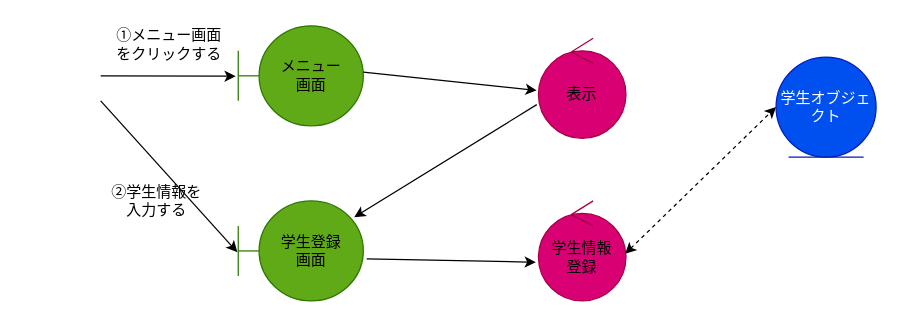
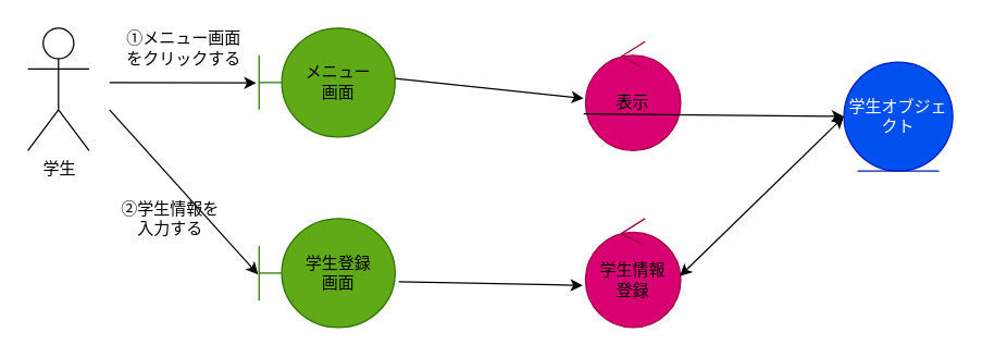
  <mxCell id="0" />
  <mxCell id="1" parent="0" />
  <mxCell id="2" value="&lt;font style=&quot;color: rgb(0, 0, 0);&quot;&gt;メニュー&lt;/font&gt;&lt;div&gt;&lt;font style=&quot;color: rgb(0, 0, 0);&quot;&gt;画面&lt;/font&gt;&lt;/div&gt;" style="shape=umlBoundary;whiteSpace=wrap;html=1;fillColor=#60a917;fontColor=#ffffff;strokeColor=#2D7600;" vertex="1" parent="1"><mxGeometry x="190" y="20" width="100" height="80" as="geometry" /></mxCell>
+ <mxCell id="3" value="学生" style="shape=umlActor;verticalLabelPosition=bottom;verticalAlign=top;html=1;" vertex="1" parent="1"><mxGeometry x="20" y="20" width="45" height="90" as="geometry" /></mxCell>
  <mxCell id="4" value="&lt;font style=&quot;color: rgb(0, 0, 0);&quot;&gt;学生登録&lt;/font&gt;&lt;div&gt;&lt;font style=&quot;color: rgb(0, 0, 0);&quot;&gt;画面&lt;/font&gt;&lt;/div&gt;" style="shape=umlBoundary;whiteSpace=wrap;html=1;fillColor=#60a917;fontColor=#ffffff;strokeColor=#2D7600;" vertex="1" parent="1"><mxGeometry x="190" y="160" width="100" height="80" as="geometry" /></mxCell>
  <mxCell id="5" value="" style="endArrow=classic;html=1;rounded=0;entryX=-0.02;entryY=0.504;entryDx=0;entryDy=0;entryPerimeter=0;" edge="1" parent="1" target="2"><mxGeometry width="50" height="50" relative="1" as="geometry"><mxPoint x="80" y="60" as="sourcePoint" /><mxPoint x="160" y="60" as="targetPoint" /></mxGeometry></mxCell>
  <mxCell id="6" value="" style="endArrow=classic;html=1;rounded=0;entryX=-0.007;entryY=0.513;entryDx=0;entryDy=0;entryPerimeter=0;" edge="1" parent="1" target="4"><mxGeometry width="50" height="50" relative="1" as="geometry"><mxPoint x="80" y="80" as="sourcePoint" /><mxPoint x="218" y="80" as="targetPoint" /></mxGeometry></mxCell>
  <mxCell id="7" value="&lt;font style=&quot;color: rgb(0, 0, 0);&quot;&gt;表示&lt;/font&gt;" style="ellipse;shape=umlControl;whiteSpace=wrap;html=1;fillColor=#d80073;fontColor=#ffffff;strokeColor=#A50040;" vertex="1" parent="1"><mxGeometry x="430" y="30" width="70" height="80" as="geometry" /></mxCell>
  <mxCell id="8" value="&lt;font style=&quot;color: rgb(0, 0, 0);&quot;&gt;学生情報&lt;/font&gt;&lt;div&gt;&lt;font style=&quot;color: rgb(0, 0, 0);&quot;&gt;登録&lt;/font&gt;&lt;/div&gt;" style="ellipse;shape=umlControl;whiteSpace=wrap;html=1;fillColor=#d80073;fontColor=#ffffff;strokeColor=#A50040;" vertex="1" parent="1"><mxGeometry x="430" y="160" width="70" height="80" as="geometry" /></mxCell>
  <mxCell id="9" value="" style="endArrow=classic;html=1;rounded=0;entryX=-0.019;entryY=0.521;entryDx=0;entryDy=0;entryPerimeter=0;exitX=1;exitY=0.463;exitDx=0;exitDy=0;exitPerimeter=0;" edge="1" parent="1" source="2" target="7"><mxGeometry width="50" height="50" relative="1" as="geometry"><mxPoint x="110" y="50" as="sourcePoint" /><mxPoint x="218" y="50" as="targetPoint" /></mxGeometry></mxCell>
- <mxCell id="10" value="" style="endArrow=classic;html=1;rounded=0;entryX=0.927;entryY=0.163;entryDx=0;entryDy=0;entryPerimeter=0;exitX=-0.019;exitY=0.663;exitDx=0;exitDy=0;exitPerimeter=0;" edge="1" parent="1" source="7" target="4"><mxGeometry width="50" height="50" relative="1" as="geometry"><mxPoint x="420" y="80" as="sourcePoint" /><mxPoint x="559" y="85" as="targetPoint" /></mxGeometry></mxCell>
+ <mxCell id="10" value="" style="endArrow=classic;html=1;rounded=0;exitX=-0.019;exitY=0.663;exitDx=0;exitDy=0;exitPerimeter=0;" edge="1" parent="1" source="7" target="12"><mxGeometry width="50" height="50" relative="1" as="geometry"><mxPoint x="420" y="80" as="sourcePoint" /><mxPoint x="559" y="85" as="targetPoint" /></mxGeometry></mxCell>
  <mxCell id="11" value="" style="endArrow=classic;html=1;rounded=0;entryX=-0.029;entryY=0.613;entryDx=0;entryDy=0;entryPerimeter=0;exitX=1.027;exitY=0.579;exitDx=0;exitDy=0;exitPerimeter=0;" edge="1" parent="1" source="4" target="8"><mxGeometry width="50" height="50" relative="1" as="geometry"><mxPoint x="436" y="170" as="sourcePoint" /><mxPoint x="290" y="260" as="targetPoint" /></mxGeometry></mxCell>
  <mxCell id="12" value="学生オブジェクト" style="ellipse;shape=umlEntity;whiteSpace=wrap;html=1;fillColor=#0050ef;fontColor=#ffffff;strokeColor=#001DBC;" vertex="1" parent="1"><mxGeometry x="620" y="45" width="80" height="80" as="geometry" /></mxCell>
- <mxCell id="13" value="" style="endArrow=classic;startArrow=classic;html=1;rounded=0;entryX=0;entryY=0.5;entryDx=0;entryDy=0;exitX=0.99;exitY=0.529;exitDx=0;exitDy=0;exitPerimeter=0;dashed=1;" edge="1" parent="1" source="8" target="12"><mxGeometry width="50" height="50" relative="1" as="geometry"><mxPoint x="440" y="230" as="sourcePoint" /><mxPoint x="490" y="180" as="targetPoint" /></mxGeometry></mxCell>
+ <mxCell id="13" value="" style="endArrow=classic;startArrow=classic;html=1;rounded=0;entryX=0;entryY=0.5;entryDx=0;entryDy=0;exitX=0.99;exitY=0.529;exitDx=0;exitDy=0;exitPerimeter=0;" edge="1" parent="1" source="8" target="12"><mxGeometry width="50" height="50" relative="1" as="geometry"><mxPoint x="440" y="230" as="sourcePoint" /><mxPoint x="490" y="180" as="targetPoint" /></mxGeometry></mxCell>
  <mxCell id="14" value="①メニュー画面をクリックする" style="text;html=1;align=center;verticalAlign=middle;whiteSpace=wrap;rounded=0;" vertex="1" parent="1"><mxGeometry x="90" y="20" width="90" height="30" as="geometry" /></mxCell>
  <mxCell id="15" value="②学生情報を&lt;div&gt;入力する&lt;/div&gt;" style="text;html=1;align=center;verticalAlign=middle;whiteSpace=wrap;rounded=0;" vertex="1" parent="1"><mxGeometry x="80" y="145" width="90" height="30" as="geometry" /></mxCell>
